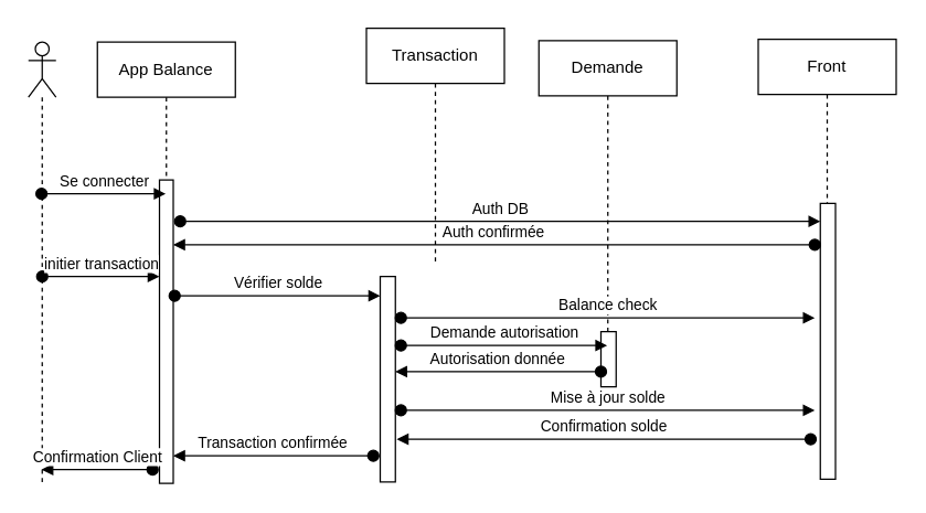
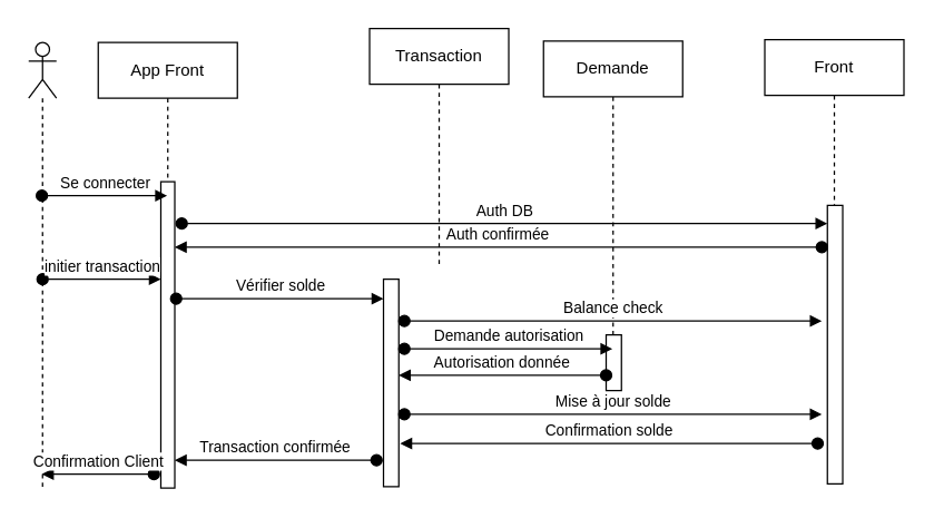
  <mxCell id="0" />
  <mxCell id="1" parent="0" />
  <mxCell id="2" value="" style="shape=umlLifeline;perimeter=lifelinePerimeter;whiteSpace=wrap;html=1;container=1;dropTarget=0;collapsible=0;recursiveResize=0;outlineConnect=0;portConstraint=eastwest;newEdgeStyle={&quot;curved&quot;:0,&quot;rounded&quot;:0};participant=umlActor;" vertex="1" parent="1"><mxGeometry x="20" y="30" width="20" height="320" as="geometry" /></mxCell>
- <mxCell id="3" value="App Balance" style="shape=umlLifeline;perimeter=lifelinePerimeter;whiteSpace=wrap;html=1;container=1;dropTarget=0;collapsible=0;recursiveResize=0;outlineConnect=0;portConstraint=eastwest;newEdgeStyle={&quot;curved&quot;:0,&quot;rounded&quot;:0};" vertex="1" parent="1"><mxGeometry x="70" y="30" width="100" height="110" as="geometry" /></mxCell>
+ <mxCell id="3" value="App Front" style="shape=umlLifeline;perimeter=lifelinePerimeter;whiteSpace=wrap;html=1;container=1;dropTarget=0;collapsible=0;recursiveResize=0;outlineConnect=0;portConstraint=eastwest;newEdgeStyle={&quot;curved&quot;:0,&quot;rounded&quot;:0};" vertex="1" parent="1"><mxGeometry x="70" y="30" width="100" height="110" as="geometry" /></mxCell>
  <mxCell id="4" value="" style="html=1;points=[[0,0,0,0,5],[0,1,0,0,-5],[1,0,0,0,5],[1,1,0,0,-5]];perimeter=orthogonalPerimeter;outlineConnect=0;targetShapes=umlLifeline;portConstraint=eastwest;newEdgeStyle={&quot;curved&quot;:0,&quot;rounded&quot;:0};" vertex="1" parent="1"><mxGeometry x="115" y="130" width="10" height="220" as="geometry" /></mxCell>
  <mxCell id="5" value="Se connecter" style="html=1;verticalAlign=bottom;startArrow=oval;startFill=1;endArrow=block;startSize=8;curved=0;rounded=0;" edge="1" parent="1" source="2" target="3"><mxGeometry x="-0.003" width="60" relative="1" as="geometry"><mxPoint x="50" y="150" as="sourcePoint" /><mxPoint x="110" y="150" as="targetPoint" /><Array as="points"><mxPoint x="60" y="140" /></Array><mxPoint as="offset" /></mxGeometry></mxCell>
  <mxCell id="6" value="Transaction" style="shape=umlLifeline;perimeter=lifelinePerimeter;whiteSpace=wrap;html=1;container=1;dropTarget=0;collapsible=0;recursiveResize=0;outlineConnect=0;portConstraint=eastwest;newEdgeStyle={&quot;curved&quot;:0,&quot;rounded&quot;:0};" vertex="1" parent="1"><mxGeometry x="265" y="20" width="100" height="170" as="geometry" /></mxCell>
  <mxCell id="7" value="" style="html=1;points=[[0,0,0,0,5],[0,1,0,0,-5],[1,0,0,0,5],[1,1,0,0,-5]];perimeter=orthogonalPerimeter;outlineConnect=0;targetShapes=umlLifeline;portConstraint=eastwest;newEdgeStyle={&quot;curved&quot;:0,&quot;rounded&quot;:0};" vertex="1" parent="1"><mxGeometry x="275" y="200" width="11" height="149" as="geometry" /></mxCell>
  <mxCell id="8" value="Demande" style="shape=umlLifeline;perimeter=lifelinePerimeter;whiteSpace=wrap;html=1;container=1;dropTarget=0;collapsible=0;recursiveResize=0;outlineConnect=0;portConstraint=eastwest;newEdgeStyle={&quot;curved&quot;:0,&quot;rounded&quot;:0};" vertex="1" parent="1"><mxGeometry x="390" y="29" width="100" height="221" as="geometry" /></mxCell>
  <mxCell id="9" value="" style="html=1;points=[[0,0,0,0,5],[0,1,0,0,-5],[1,0,0,0,5],[1,1,0,0,-5]];perimeter=orthogonalPerimeter;outlineConnect=0;targetShapes=umlLifeline;portConstraint=eastwest;newEdgeStyle={&quot;curved&quot;:0,&quot;rounded&quot;:0};" vertex="1" parent="1"><mxGeometry x="435" y="240" width="11" height="40" as="geometry" /></mxCell>
  <mxCell id="10" value="Front" style="shape=umlLifeline;perimeter=lifelinePerimeter;whiteSpace=wrap;html=1;container=1;dropTarget=0;collapsible=0;recursiveResize=0;outlineConnect=0;portConstraint=eastwest;newEdgeStyle={&quot;curved&quot;:0,&quot;rounded&quot;:0};" vertex="1" parent="1"><mxGeometry x="549" y="28" width="100" height="120" as="geometry" /></mxCell>
  <mxCell id="11" value="" style="html=1;points=[[0,0,0,0,5],[0,1,0,0,-5],[1,0,0,0,5],[1,1,0,0,-5]];perimeter=orthogonalPerimeter;outlineConnect=0;targetShapes=umlLifeline;portConstraint=eastwest;newEdgeStyle={&quot;curved&quot;:0,&quot;rounded&quot;:0};" vertex="1" parent="1"><mxGeometry x="594" y="147" width="11" height="200" as="geometry" /></mxCell>
  <mxCell id="12" value="Auth DB" style="html=1;verticalAlign=bottom;startArrow=oval;startFill=1;endArrow=block;startSize=8;curved=0;rounded=0;" edge="1" parent="1" target="11"><mxGeometry width="60" relative="1" as="geometry"><mxPoint x="130" y="160" as="sourcePoint" /><mxPoint x="190" y="160" as="targetPoint" /></mxGeometry></mxCell>
  <mxCell id="13" value="Auth confirmée" style="html=1;verticalAlign=bottom;startArrow=oval;startFill=1;endArrow=block;startSize=8;curved=0;rounded=0;" edge="1" parent="1"><mxGeometry width="60" relative="1" as="geometry"><mxPoint x="590" y="177" as="sourcePoint" /><mxPoint x="125" y="177" as="targetPoint" /></mxGeometry></mxCell>
  <mxCell id="14" value="initier transaction" style="html=1;verticalAlign=bottom;startArrow=oval;startFill=1;endArrow=block;startSize=8;curved=0;rounded=0;" edge="1" parent="1" target="4"><mxGeometry width="60" relative="1" as="geometry"><mxPoint x="30" y="200" as="sourcePoint" /><mxPoint x="90" y="200" as="targetPoint" /></mxGeometry></mxCell>
  <mxCell id="15" value="Vérifier solde" style="html=1;verticalAlign=bottom;startArrow=oval;startFill=1;endArrow=block;startSize=8;curved=0;rounded=0;" edge="1" parent="1" target="7"><mxGeometry width="60" relative="1" as="geometry"><mxPoint x="126" y="214" as="sourcePoint" /><mxPoint x="211" y="214" as="targetPoint" /></mxGeometry></mxCell>
  <mxCell id="16" value="Balance check" style="html=1;verticalAlign=bottom;startArrow=oval;startFill=1;endArrow=block;startSize=8;curved=0;rounded=0;entryX=-0.364;entryY=0.415;entryDx=0;entryDy=0;entryPerimeter=0;" edge="1" parent="1" target="11"><mxGeometry width="60" relative="1" as="geometry"><mxPoint x="290" y="230" as="sourcePoint" /><mxPoint x="350" y="230" as="targetPoint" /></mxGeometry></mxCell>
  <mxCell id="17" value="Demande autorisation" style="html=1;verticalAlign=bottom;startArrow=oval;startFill=1;endArrow=block;startSize=8;curved=0;rounded=0;" edge="1" parent="1" target="8"><mxGeometry width="60" relative="1" as="geometry"><mxPoint x="290" y="250" as="sourcePoint" /><mxPoint x="350" y="250" as="targetPoint" /></mxGeometry></mxCell>
  <mxCell id="18" value="Autorisation donnée" style="html=1;verticalAlign=bottom;startArrow=oval;startFill=1;endArrow=block;startSize=8;curved=0;rounded=0;" edge="1" parent="1"><mxGeometry width="60" relative="1" as="geometry"><mxPoint x="435" y="269" as="sourcePoint" /><mxPoint x="286" y="269" as="targetPoint" /></mxGeometry></mxCell>
  <mxCell id="19" value="Mise à jour solde" style="html=1;verticalAlign=bottom;startArrow=oval;startFill=1;endArrow=block;startSize=8;curved=0;rounded=0;" edge="1" parent="1"><mxGeometry width="60" relative="1" as="geometry"><mxPoint x="290" y="297" as="sourcePoint" /><mxPoint x="590" y="297" as="targetPoint" /></mxGeometry></mxCell>
  <mxCell id="20" value="Confirmation solde" style="html=1;verticalAlign=bottom;startArrow=oval;startFill=1;endArrow=block;startSize=8;curved=0;rounded=0;" edge="1" parent="1"><mxGeometry width="60" relative="1" as="geometry"><mxPoint x="587" y="318" as="sourcePoint" /><mxPoint x="287" y="318" as="targetPoint" /></mxGeometry></mxCell>
  <mxCell id="21" value="Transaction confirmée" style="html=1;verticalAlign=bottom;startArrow=oval;startFill=1;endArrow=block;startSize=8;curved=0;rounded=0;" edge="1" parent="1" target="4"><mxGeometry width="60" relative="1" as="geometry"><mxPoint x="270" y="330" as="sourcePoint" /><mxPoint x="200" y="330" as="targetPoint" /></mxGeometry></mxCell>
  <mxCell id="22" value="Confirmation Client" style="html=1;verticalAlign=bottom;startArrow=oval;startFill=1;endArrow=block;startSize=8;curved=0;rounded=0;" edge="1" parent="1" target="2"><mxGeometry width="60" relative="1" as="geometry"><mxPoint x="110" y="340" as="sourcePoint" /><mxPoint x="50" y="340" as="targetPoint" /></mxGeometry></mxCell>
